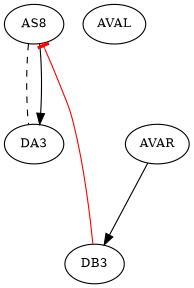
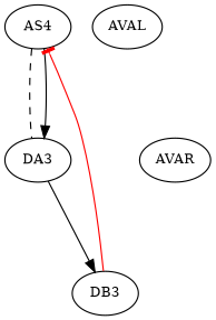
  digraph {
    fontsize=12
    splines=true
    node [fontsize=11]
    edge [minlen=2]
-   AS4 [label=AS8]
+   AS4
    DA3
    DB3
    AVAL
    AVAR
    AS4 -> DA3 [arrowhead=none style=dashed]
    AS4 -> DA3
-   AVAR -> DB3
+   DA3 -> DB3
    DB3 -> AS4 [arrowhead=tee color=red]
  }
